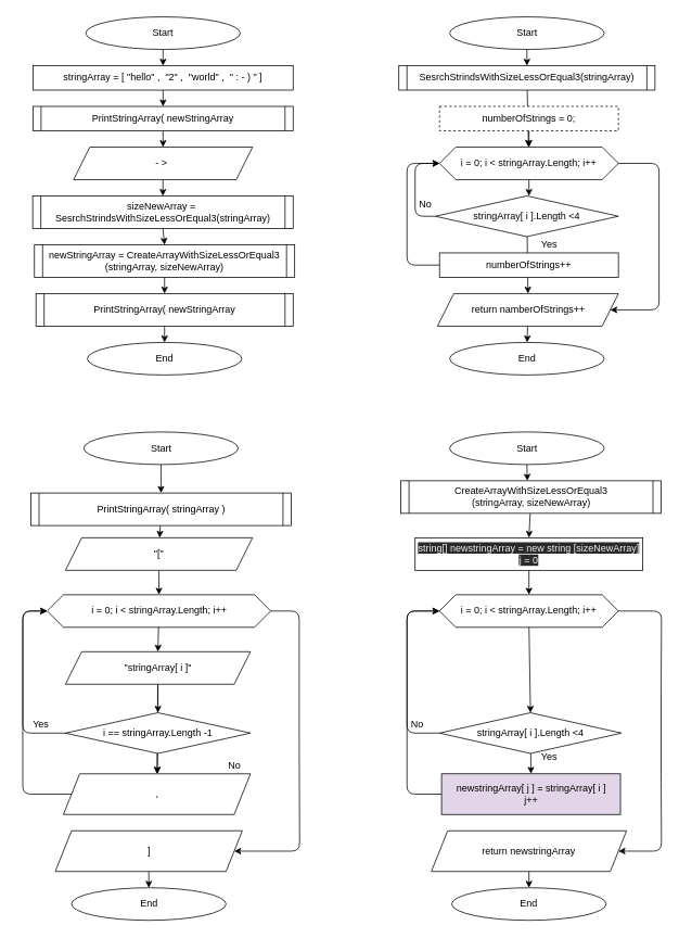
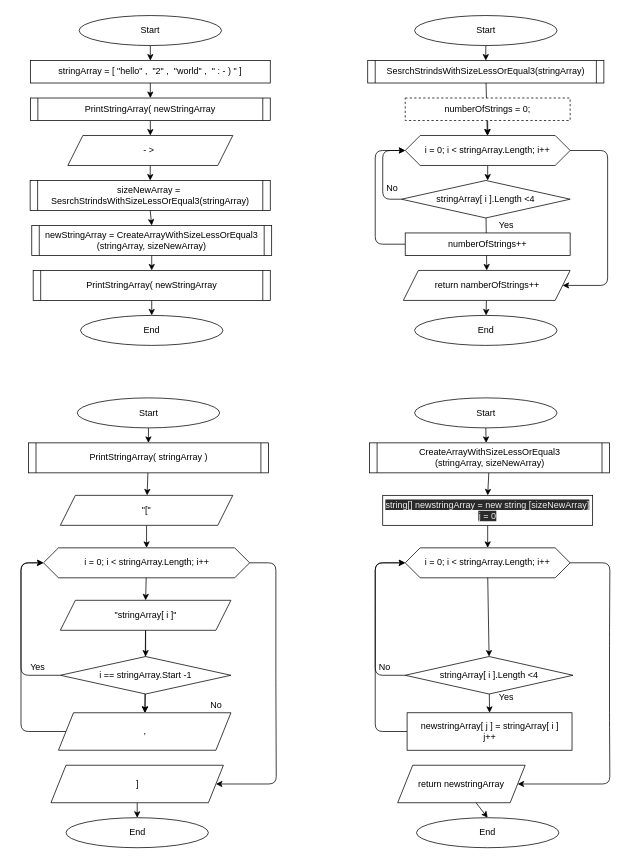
  <mxCell id="0" />
  <mxCell id="1" parent="0" />
  <mxCell id="2" value="" style="edgeStyle=none;html=1;strokeWidth=1;fontSize=12;" parent="1" source="3" target="5" edge="1"><mxGeometry relative="1" as="geometry" /></mxCell>
  <mxCell id="3" value="Start" style="ellipse;whiteSpace=wrap;html=1;strokeWidth=1;fontSize=12;" parent="1" vertex="1"><mxGeometry x="105" y="20" width="190" height="40" as="geometry" /></mxCell>
  <mxCell id="4" style="edgeStyle=none;html=1;entryX=0.5;entryY=0;entryDx=0;entryDy=0;strokeWidth=1;fontSize=12;" edge="1" parent="1" source="5" target="75"><mxGeometry relative="1" as="geometry" /></mxCell>
  <mxCell id="5" value="stringArray = [ &quot;hello&quot; ,&amp;nbsp; &quot;2&quot; ,&amp;nbsp; &quot;world&quot; ,&amp;nbsp; &quot; : - ) &quot; ]" style="rounded=0;whiteSpace=wrap;html=1;strokeWidth=1;fontSize=12;" parent="1" vertex="1"><mxGeometry x="40" y="80" width="320" height="30" as="geometry" /></mxCell>
  <mxCell id="6" value="sizeNewArray =&amp;nbsp;&lt;br style=&quot;font-size: 12px;&quot;&gt;SesrchStrindsWithSizeLessOrEqual3(stringArray)" style="shape=process;whiteSpace=wrap;html=1;backgroundOutline=1;size=0.031;strokeWidth=1;fontSize=12;" parent="1" vertex="1"><mxGeometry x="39.69" y="240" width="320.31" height="40" as="geometry" /></mxCell>
  <mxCell id="7" style="edgeStyle=none;html=1;exitX=0.5;exitY=1;exitDx=0;exitDy=0;entryX=0.5;entryY=0;entryDx=0;entryDy=0;strokeWidth=1;fontSize=12;" edge="1" parent="1" source="6" target="9"><mxGeometry relative="1" as="geometry"><mxPoint x="243.75" y="550" as="targetPoint" /></mxGeometry></mxCell>
  <mxCell id="8" value="" style="edgeStyle=none;html=1;strokeWidth=1;fontSize=12;" edge="1" parent="1" source="9" target="11"><mxGeometry relative="1" as="geometry" /></mxCell>
  <mxCell id="9" value="newStringArray = CreateArrayWithSizeLessOrEqual3&lt;br style=&quot;font-size: 12px;&quot;&gt;(stringArray, sizeNewArray)" style="shape=process;whiteSpace=wrap;html=1;backgroundOutline=1;size=0.031;strokeWidth=1;fontSize=12;" parent="1" vertex="1"><mxGeometry x="41.88" y="300" width="320" height="40" as="geometry" /></mxCell>
  <mxCell id="10" value="" style="edgeStyle=none;html=1;strokeWidth=1;fontSize=12;" edge="1" parent="1" source="11" target="34"><mxGeometry relative="1" as="geometry" /></mxCell>
  <mxCell id="11" value="PrintStringArray( newStringArray" style="shape=process;whiteSpace=wrap;html=1;backgroundOutline=1;size=0.031;strokeWidth=1;fontSize=12;" parent="1" vertex="1"><mxGeometry x="43.755" y="360" width="316.25" height="40" as="geometry" /></mxCell>
  <mxCell id="12" value="" style="edgeStyle=none;html=1;" edge="1" parent="1" source="13" target="23"><mxGeometry relative="1" as="geometry" /></mxCell>
  <mxCell id="13" value="&lt;span&gt;SesrchStrindsWithSizeLessOrEqual3(stringArray)&lt;/span&gt;" style="shape=process;whiteSpace=wrap;html=1;backgroundOutline=1;size=0.032;" vertex="1" parent="1"><mxGeometry x="490" y="80" width="315" height="30" as="geometry" /></mxCell>
  <mxCell id="14" style="edgeStyle=none;html=1;entryX=0.5;entryY=0;entryDx=0;entryDy=0;" edge="1" parent="1" source="16" target="27"><mxGeometry relative="1" as="geometry"><mxPoint x="645" y="360" as="targetPoint" /></mxGeometry></mxCell>
  <mxCell id="15" style="edgeStyle=none;html=1;exitX=0;exitY=0.5;exitDx=0;exitDy=0;entryX=0;entryY=0.5;entryDx=0;entryDy=0;" edge="1" parent="1" source="16" target="23"><mxGeometry relative="1" as="geometry"><mxPoint x="530" y="200" as="targetPoint" /><Array as="points"><mxPoint x="510" y="265" /><mxPoint x="510" y="200" /></Array></mxGeometry></mxCell>
  <mxCell id="16" value="stringArray[ i ].Length &amp;lt;4" style="rhombus;whiteSpace=wrap;html=1;" vertex="1" parent="1"><mxGeometry x="535" y="240" width="225" height="50" as="geometry" /></mxCell>
  <mxCell id="17" style="edgeStyle=none;html=1;exitX=0;exitY=0.5;exitDx=0;exitDy=0;entryX=0;entryY=0.5;entryDx=0;entryDy=0;" edge="1" parent="1" source="18" target="23"><mxGeometry relative="1" as="geometry"><mxPoint x="530" y="270" as="targetPoint" /><Array as="points"><mxPoint x="500" y="325" /><mxPoint x="500" y="200" /></Array></mxGeometry></mxCell>
  <mxCell id="18" value="numberOfStrings++" style="rounded=0;whiteSpace=wrap;html=1;" vertex="1" parent="1"><mxGeometry x="540" y="310" width="220" height="30" as="geometry" /></mxCell>
  <mxCell id="19" style="edgeStyle=none;html=1;entryX=0.5;entryY=0;entryDx=0;entryDy=0;" edge="1" parent="1" source="20" target="23"><mxGeometry relative="1" as="geometry" /></mxCell>
  <mxCell id="20" value="numberOfStrings = 0;" style="rounded=0;whiteSpace=wrap;html=1;dashed=1;" vertex="1" parent="1"><mxGeometry x="540" y="130" width="220" height="30" as="geometry" /></mxCell>
  <mxCell id="21" style="edgeStyle=none;html=1;exitX=0.5;exitY=1;exitDx=0;exitDy=0;" edge="1" parent="1" source="23"><mxGeometry relative="1" as="geometry"><mxPoint x="650" y="240" as="targetPoint" /></mxGeometry></mxCell>
  <mxCell id="22" style="edgeStyle=none;html=1;exitX=1;exitY=0.5;exitDx=0;exitDy=0;entryX=1;entryY=0.5;entryDx=0;entryDy=0;" edge="1" parent="1" source="23" target="27"><mxGeometry relative="1" as="geometry"><mxPoint x="750" y="490" as="targetPoint" /><Array as="points"><mxPoint x="810" y="200" /><mxPoint x="810" y="380" /></Array></mxGeometry></mxCell>
  <mxCell id="23" value="i = 0; i &amp;lt; stringArray.Length; i++" style="shape=hexagon;perimeter=hexagonPerimeter2;whiteSpace=wrap;html=1;fixedSize=1;" vertex="1" parent="1"><mxGeometry x="540" y="180" width="220" height="40" as="geometry" /></mxCell>
  <mxCell id="24" value="Yes" style="text;html=1;strokeColor=none;fillColor=none;align=center;verticalAlign=middle;whiteSpace=wrap;rounded=0;" vertex="1" parent="1"><mxGeometry x="650" y="290" width="50" height="20" as="geometry" /></mxCell>
  <mxCell id="25" value="No" style="text;html=1;strokeColor=none;fillColor=none;align=center;verticalAlign=middle;whiteSpace=wrap;rounded=0;" vertex="1" parent="1"><mxGeometry x="492.5" y="240" width="60" height="20" as="geometry" /></mxCell>
  <mxCell id="26" value="" style="edgeStyle=none;html=1;" edge="1" parent="1" source="27" target="35"><mxGeometry relative="1" as="geometry" /></mxCell>
  <mxCell id="27" value="return namberOfStrings++" style="shape=parallelogram;perimeter=parallelogramPerimeter;whiteSpace=wrap;html=1;fixedSize=1;" vertex="1" parent="1"><mxGeometry x="537.5" y="360" width="222.5" height="40" as="geometry" /></mxCell>
  <mxCell id="28" value="" style="edgeStyle=none;html=1;entryX=0.5;entryY=0;entryDx=0;entryDy=0;" edge="1" parent="1" source="29" target="37"><mxGeometry relative="1" as="geometry" /></mxCell>
  <mxCell id="29" value="CreateArrayWithSizeLessOrEqual3&lt;br&gt;(stringArray, sizeNewArray)" style="shape=process;whiteSpace=wrap;html=1;backgroundOutline=1;size=0.031;" vertex="1" parent="1"><mxGeometry x="492.5" y="590" width="320" height="40" as="geometry" /></mxCell>
  <mxCell id="30" value="" style="edgeStyle=none;html=1;entryX=0.5;entryY=0;entryDx=0;entryDy=0;" edge="1" parent="1" source="31" target="13"><mxGeometry relative="1" as="geometry" /></mxCell>
  <mxCell id="31" value="Start" style="ellipse;whiteSpace=wrap;html=1;" vertex="1" parent="1"><mxGeometry x="552.5" y="20" width="190" height="40" as="geometry" /></mxCell>
  <mxCell id="32" value="" style="edgeStyle=none;html=1;" edge="1" parent="1" source="33"><mxGeometry relative="1" as="geometry"><mxPoint x="648" y="590" as="targetPoint" /></mxGeometry></mxCell>
  <mxCell id="33" value="Start" style="ellipse;whiteSpace=wrap;html=1;" vertex="1" parent="1"><mxGeometry x="552.5" y="530" width="190" height="40" as="geometry" /></mxCell>
  <mxCell id="34" value="End" style="ellipse;whiteSpace=wrap;html=1;strokeWidth=1;fontSize=12;" vertex="1" parent="1"><mxGeometry x="106.88" y="420" width="190" height="40" as="geometry" /></mxCell>
  <mxCell id="35" value="End" style="ellipse;whiteSpace=wrap;html=1;" vertex="1" parent="1"><mxGeometry x="552.5" y="420" width="190" height="40" as="geometry" /></mxCell>
  <mxCell id="36" value="" style="edgeStyle=none;html=1;" edge="1" parent="1" source="37" target="49"><mxGeometry relative="1" as="geometry" /></mxCell>
  <mxCell id="37" value="&lt;span style=&quot;color: rgb(240 , 240 , 240) ; font-family: &amp;#34;helvetica&amp;#34; ; font-size: 12px ; font-style: normal ; font-weight: 400 ; letter-spacing: normal ; text-align: center ; text-indent: 0px ; text-transform: none ; word-spacing: 0px ; background-color: rgb(42 , 42 , 42) ; display: inline ; float: none&quot;&gt;string[] newstringArray = new string [&lt;span style=&quot;font-family: &amp;#34;helvetica&amp;#34;&quot;&gt;sizeNewArray&lt;/span&gt;]&lt;br&gt;j = 0&lt;br&gt;&lt;/span&gt;" style="rounded=0;whiteSpace=wrap;html=1;" vertex="1" parent="1"><mxGeometry x="510" y="660" width="280" height="40" as="geometry" /></mxCell>
  <mxCell id="38" style="edgeStyle=none;html=1;exitX=0;exitY=0.5;exitDx=0;exitDy=0;entryX=0;entryY=0.5;entryDx=0;entryDy=0;" edge="1" parent="1" source="40" target="49"><mxGeometry relative="1" as="geometry"><mxPoint x="540" y="745" as="targetPoint" /><Array as="points"><mxPoint x="500" y="900" /><mxPoint x="500" y="810" /><mxPoint x="500" y="750" /></Array></mxGeometry></mxCell>
  <mxCell id="39" value="" style="edgeStyle=none;html=1;fontSize=12;strokeWidth=1;entryX=0.5;entryY=0;entryDx=0;entryDy=0;" edge="1" parent="1" source="40" target="42"><mxGeometry relative="1" as="geometry" /></mxCell>
  <mxCell id="40" value="stringArray[ i ].Length &amp;lt;4" style="rhombus;whiteSpace=wrap;html=1;" vertex="1" parent="1"><mxGeometry x="540" y="875" width="223.75" height="50" as="geometry" /></mxCell>
  <mxCell id="41" style="edgeStyle=none;html=1;exitX=0;exitY=0.5;exitDx=0;exitDy=0;entryX=0;entryY=0.5;entryDx=0;entryDy=0;" edge="1" parent="1" source="42" target="49"><mxGeometry relative="1" as="geometry"><mxPoint x="540" y="745" as="targetPoint" /><Array as="points"><mxPoint x="500" y="975" /><mxPoint x="500" y="750" /></Array><mxPoint x="540" y="875" as="sourcePoint" /></mxGeometry></mxCell>
- <mxCell id="42" value="&lt;span style=&quot;font-family: &amp;#34;helvetica&amp;#34;&quot;&gt;newstringArray&lt;/span&gt;[ j ] = stringArray[ i ]&lt;br&gt;j++" style="rounded=0;whiteSpace=wrap;html=1;fillColor=#e1d5e7;" vertex="1" parent="1"><mxGeometry x="542.5" y="950" width="220" height="50" as="geometry" /></mxCell>
+ <mxCell id="42" value="&lt;span style=&quot;font-family: &amp;#34;helvetica&amp;#34;&quot;&gt;newstringArray&lt;/span&gt;[ j ] = stringArray[ i ]&lt;br&gt;j++" style="rounded=0;whiteSpace=wrap;html=1;" vertex="1" parent="1"><mxGeometry x="542.5" y="950" width="220" height="50" as="geometry" /></mxCell>
  <mxCell id="43" style="edgeStyle=none;html=1;exitX=0.5;exitY=1;exitDx=0;exitDy=0;entryX=0.5;entryY=0;entryDx=0;entryDy=0;" edge="1" parent="1" target="40"><mxGeometry relative="1" as="geometry"><mxPoint x="650" y="785" as="targetPoint" /><mxPoint x="650" y="765" as="sourcePoint" /></mxGeometry></mxCell>
  <mxCell id="44" value="Yes" style="text;html=1;strokeColor=none;fillColor=none;align=center;verticalAlign=middle;whiteSpace=wrap;rounded=0;" vertex="1" parent="1"><mxGeometry x="650" y="920" width="50" height="20" as="geometry" /></mxCell>
  <mxCell id="45" value="No" style="text;html=1;strokeColor=none;fillColor=none;align=center;verticalAlign=middle;whiteSpace=wrap;rounded=0;" vertex="1" parent="1"><mxGeometry x="482.5" y="880" width="60" height="20" as="geometry" /></mxCell>
  <mxCell id="46" value="" style="edgeStyle=none;html=1;entryX=0.5;entryY=0;entryDx=0;entryDy=0;" edge="1" parent="1" source="47" target="54"><mxGeometry relative="1" as="geometry"><mxPoint x="647.833" y="1070" as="targetPoint" /></mxGeometry></mxCell>
- <mxCell id="47" value="return&amp;nbsp;&lt;span style=&quot;font-family: &amp;#34;helvetica&amp;#34;&quot;&gt;newstringArray&lt;/span&gt;" style="shape=parallelogram;perimeter=parallelogramPerimeter;whiteSpace=wrap;html=1;fixedSize=1;" vertex="1" parent="1"><mxGeometry x="530" y="1020" width="240" height="50" as="geometry" /></mxCell>
+ <mxCell id="47" value="return&amp;nbsp;&lt;span style=&quot;font-family: &amp;#34;helvetica&amp;#34;&quot;&gt;newstringArray&lt;/span&gt;" style="shape=parallelogram;perimeter=parallelogramPerimeter;whiteSpace=wrap;html=1;fixedSize=1;" vertex="1" parent="1"><mxGeometry x="530" y="1020" width="170" height="50" as="geometry" /></mxCell>
  <mxCell id="48" style="edgeStyle=none;html=1;entryX=1;entryY=0.5;entryDx=0;entryDy=0;exitX=1;exitY=0.5;exitDx=0;exitDy=0;" edge="1" parent="1" source="49" target="47"><mxGeometry relative="1" as="geometry"><Array as="points"><mxPoint x="813" y="750" /><mxPoint x="812.5" y="850" /><mxPoint x="812.5" y="960" /><mxPoint x="813" y="1045" /></Array></mxGeometry></mxCell>
  <mxCell id="49" value="i = 0; i &amp;lt; stringArray.Length; i++" style="shape=hexagon;perimeter=hexagonPerimeter2;whiteSpace=wrap;html=1;fixedSize=1;" vertex="1" parent="1"><mxGeometry x="540" y="730" width="220" height="40" as="geometry" /></mxCell>
  <mxCell id="50" value="" style="edgeStyle=none;html=1;" edge="1" parent="1" source="51" target="64"><mxGeometry relative="1" as="geometry" /></mxCell>
- <mxCell id="51" value="PrintStringArray( stringArray )" style="shape=process;whiteSpace=wrap;html=1;backgroundOutline=1;size=0.031;" vertex="1" parent="1"><mxGeometry x="37.5" y="605" width="320" height="40" as="geometry" /></mxCell>
+ <mxCell id="51" value="PrintStringArray( stringArray )" style="shape=process;whiteSpace=wrap;html=1;backgroundOutline=1;size=0.031;" vertex="1" parent="1"><mxGeometry x="37.5" y="590" width="320" height="40" as="geometry" /></mxCell>
  <mxCell id="52" value="" style="edgeStyle=none;html=1;" edge="1" parent="1" source="53" target="51"><mxGeometry relative="1" as="geometry" /></mxCell>
  <mxCell id="53" value="Start" style="ellipse;whiteSpace=wrap;html=1;" vertex="1" parent="1"><mxGeometry x="102.5" y="530" width="190" height="40" as="geometry" /></mxCell>
  <mxCell id="54" value="End" style="ellipse;whiteSpace=wrap;html=1;" vertex="1" parent="1"><mxGeometry x="555" y="1090" width="190" height="40" as="geometry" /></mxCell>
  <mxCell id="55" style="edgeStyle=none;html=1;entryX=0.5;entryY=0;entryDx=0;entryDy=0;" edge="1" parent="1" source="58" target="61"><mxGeometry relative="1" as="geometry"><mxPoint x="190" y="850" as="targetPoint" /><mxPoint x="192.828" y="779.927" as="sourcePoint" /></mxGeometry></mxCell>
  <mxCell id="56" style="edgeStyle=none;html=1;exitX=0.5;exitY=1;exitDx=0;exitDy=0;" edge="1" parent="1" source="58"><mxGeometry relative="1" as="geometry"><mxPoint x="195" y="730" as="targetPoint" /></mxGeometry></mxCell>
  <mxCell id="57" style="edgeStyle=none;html=1;exitX=1;exitY=0.5;exitDx=0;exitDy=0;entryX=1;entryY=0.5;entryDx=0;entryDy=0;" edge="1" parent="1" source="58" target="73"><mxGeometry relative="1" as="geometry"><Array as="points"><mxPoint x="367.5" y="750" /><mxPoint x="367.5" y="910" /><mxPoint x="368" y="1045" /></Array></mxGeometry></mxCell>
  <mxCell id="58" value="i = 0; i &amp;lt; stringArray.Length; i++" style="shape=hexagon;perimeter=hexagonPerimeter2;whiteSpace=wrap;html=1;fixedSize=1;" vertex="1" parent="1"><mxGeometry x="57.5" y="730" width="275" height="40" as="geometry" /></mxCell>
  <mxCell id="59" value="" style="edgeStyle=none;html=1;" edge="1" parent="1" source="61" target="67"><mxGeometry relative="1" as="geometry" /></mxCell>
  <mxCell id="60" value="" style="edgeStyle=none;html=1;" edge="1" parent="1" source="61" target="69"><mxGeometry relative="1" as="geometry" /></mxCell>
  <mxCell id="61" value="&quot;stringArray[ i ]&quot;" style="shape=parallelogram;perimeter=parallelogramPerimeter;whiteSpace=wrap;html=1;fixedSize=1;" vertex="1" parent="1"><mxGeometry x="80" y="800" width="227.5" height="40" as="geometry" /></mxCell>
  <mxCell id="62" value="End" style="ellipse;whiteSpace=wrap;html=1;" vertex="1" parent="1"><mxGeometry x="87.5" y="1090" width="190" height="40" as="geometry" /></mxCell>
  <mxCell id="63" value="" style="edgeStyle=none;html=1;" edge="1" parent="1" source="64" target="58"><mxGeometry relative="1" as="geometry"><mxPoint x="197.5" y="730" as="targetPoint" /></mxGeometry></mxCell>
  <mxCell id="64" value="&quot;[&quot;" style="shape=parallelogram;perimeter=parallelogramPerimeter;whiteSpace=wrap;html=1;fixedSize=1;" vertex="1" parent="1"><mxGeometry x="80" y="660" width="230" height="40" as="geometry" /></mxCell>
  <mxCell id="65" value="" style="edgeStyle=none;html=1;" edge="1" parent="1" source="67" target="69"><mxGeometry relative="1" as="geometry" /></mxCell>
  <mxCell id="66" style="edgeStyle=none;html=1;exitX=0;exitY=0.5;exitDx=0;exitDy=0;entryX=0;entryY=0.5;entryDx=0;entryDy=0;" edge="1" parent="1" source="67" target="58"><mxGeometry relative="1" as="geometry"><mxPoint x="17.5" y="900" as="targetPoint" /><Array as="points"><mxPoint x="27.5" y="900" /><mxPoint x="27.5" y="830" /><mxPoint x="27.5" y="750" /></Array></mxGeometry></mxCell>
- <mxCell id="67" value="i == stringArray.Length -1" style="rhombus;whiteSpace=wrap;html=1;" vertex="1" parent="1"><mxGeometry x="80" y="875" width="227.5" height="50" as="geometry" /></mxCell>
+ <mxCell id="67" value="i == stringArray.Start -1" style="rhombus;whiteSpace=wrap;html=1;" vertex="1" parent="1"><mxGeometry x="80" y="875" width="227.5" height="50" as="geometry" /></mxCell>
  <mxCell id="68" style="edgeStyle=none;html=1;exitX=0;exitY=0.5;exitDx=0;exitDy=0;entryX=0;entryY=0.5;entryDx=0;entryDy=0;" edge="1" parent="1" source="69" target="58"><mxGeometry relative="1" as="geometry"><Array as="points"><mxPoint x="27.5" y="975" /><mxPoint x="27.5" y="860" /><mxPoint x="27.5" y="750" /></Array></mxGeometry></mxCell>
  <mxCell id="69" value="," style="shape=parallelogram;perimeter=parallelogramPerimeter;whiteSpace=wrap;html=1;fixedSize=1;" vertex="1" parent="1"><mxGeometry x="77.5" y="950" width="230" height="50" as="geometry" /></mxCell>
  <mxCell id="70" value="No" style="text;html=1;strokeColor=none;fillColor=none;align=center;verticalAlign=middle;whiteSpace=wrap;rounded=0;" vertex="1" parent="1"><mxGeometry x="257.5" y="930" width="60" height="20" as="geometry" /></mxCell>
  <mxCell id="71" value="Yes" style="text;html=1;strokeColor=none;fillColor=none;align=center;verticalAlign=middle;whiteSpace=wrap;rounded=0;" vertex="1" parent="1"><mxGeometry x="20" y="875" width="60" height="30" as="geometry" /></mxCell>
  <mxCell id="72" style="edgeStyle=none;html=1;exitX=0.5;exitY=1;exitDx=0;exitDy=0;entryX=0.5;entryY=0;entryDx=0;entryDy=0;" edge="1" parent="1" source="73" target="62"><mxGeometry relative="1" as="geometry" /></mxCell>
  <mxCell id="73" value="]" style="shape=parallelogram;perimeter=parallelogramPerimeter;whiteSpace=wrap;html=1;fixedSize=1;" vertex="1" parent="1"><mxGeometry x="67.5" y="1020" width="230" height="50" as="geometry" /></mxCell>
  <mxCell id="74" style="edgeStyle=none;html=1;entryX=0.5;entryY=0;entryDx=0;entryDy=0;strokeWidth=1;fontSize=12;" edge="1" parent="1" source="75" target="77"><mxGeometry relative="1" as="geometry" /></mxCell>
  <mxCell id="75" value="PrintStringArray( newStringArray" style="shape=process;whiteSpace=wrap;html=1;backgroundOutline=1;size=0.031;strokeWidth=1;fontSize=12;" vertex="1" parent="1"><mxGeometry x="40" y="130" width="320" height="30" as="geometry" /></mxCell>
  <mxCell id="76" style="edgeStyle=none;html=1;strokeWidth=1;fontSize=12;entryX=0.5;entryY=0;entryDx=0;entryDy=0;" edge="1" parent="1" source="77" target="6"><mxGeometry relative="1" as="geometry"><mxPoint x="202" y="230" as="targetPoint" /></mxGeometry></mxCell>
  <mxCell id="77" value="- &amp;gt;&amp;nbsp;" style="shape=parallelogram;perimeter=parallelogramPerimeter;whiteSpace=wrap;html=1;fixedSize=1;strokeWidth=1;fontSize=12;" vertex="1" parent="1"><mxGeometry x="90" y="180" width="220" height="40" as="geometry" /></mxCell>
